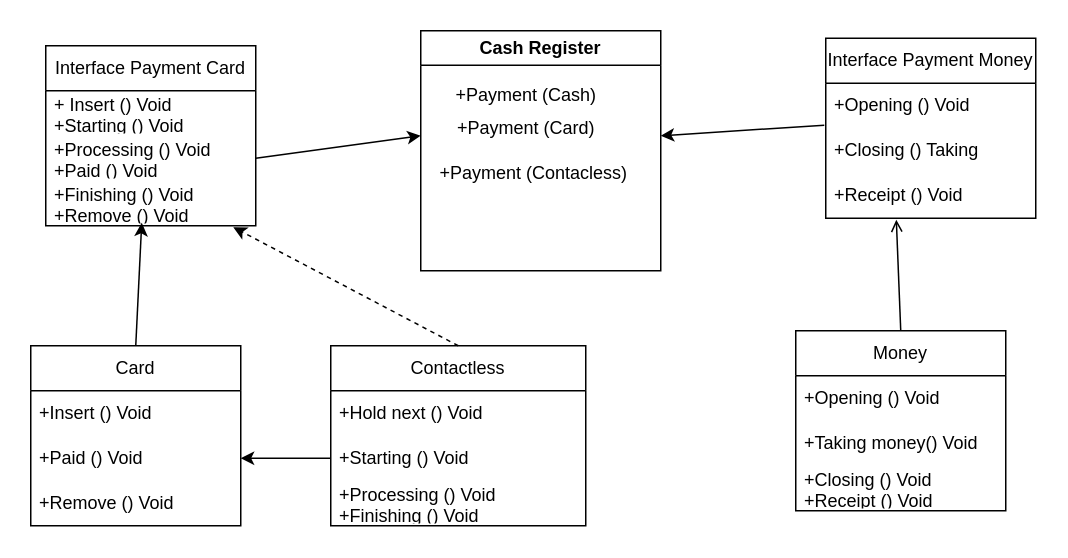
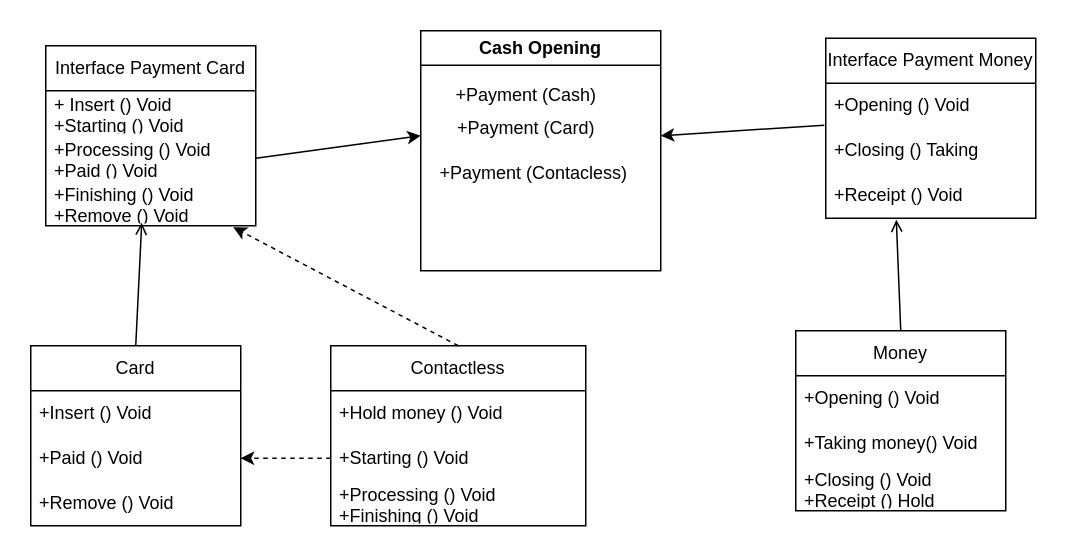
  <mxCell id="0" />
  <mxCell id="1" parent="0" />
- <mxCell id="2" value="Cash Register" style="swimlane;whiteSpace=wrap;html=1;" vertex="1" parent="1"><mxGeometry x="280" y="20" width="160" height="160" as="geometry" /></mxCell>
+ <mxCell id="2" value="Cash Opening" style="swimlane;whiteSpace=wrap;html=1;" vertex="1" parent="1"><mxGeometry x="280" y="20" width="160" height="160" as="geometry" /></mxCell>
  <mxCell id="3" value="+Payment (Cash)" style="text;html=1;align=center;verticalAlign=middle;resizable=0;points=[];autosize=1;strokeColor=none;fillColor=none;" vertex="1" parent="2"><mxGeometry x="10" y="28" width="120" height="30" as="geometry" /></mxCell>
  <mxCell id="4" value="+Payment (Card)" style="text;html=1;align=center;verticalAlign=middle;resizable=0;points=[];autosize=1;strokeColor=none;fillColor=none;" vertex="1" parent="2"><mxGeometry x="10" y="50" width="120" height="30" as="geometry" /></mxCell>
  <mxCell id="5" value="+Payment (Contacless)" style="text;html=1;align=center;verticalAlign=middle;resizable=0;points=[];autosize=1;strokeColor=none;fillColor=none;" vertex="1" parent="2"><mxGeometry y="80" width="150" height="30" as="geometry" /></mxCell>
  <mxCell id="6" value="Card" style="swimlane;fontStyle=0;childLayout=stackLayout;horizontal=1;startSize=30;horizontalStack=0;resizeParent=1;resizeParentMax=0;resizeLast=0;collapsible=1;marginBottom=0;whiteSpace=wrap;html=1;" vertex="1" parent="1"><mxGeometry x="20" y="230" width="140" height="120" as="geometry" /></mxCell>
  <mxCell id="7" value="+Insert () Void" style="text;strokeColor=none;fillColor=none;align=left;verticalAlign=middle;spacingLeft=4;spacingRight=4;overflow=hidden;points=[[0,0.5],[1,0.5]];portConstraint=eastwest;rotatable=0;whiteSpace=wrap;html=1;" vertex="1" parent="6"><mxGeometry y="30" width="140" height="30" as="geometry" /></mxCell>
  <mxCell id="8" value="+Paid () Void" style="text;strokeColor=none;fillColor=none;align=left;verticalAlign=middle;spacingLeft=4;spacingRight=4;overflow=hidden;points=[[0,0.5],[1,0.5]];portConstraint=eastwest;rotatable=0;whiteSpace=wrap;html=1;" vertex="1" parent="6"><mxGeometry y="60" width="140" height="30" as="geometry" /></mxCell>
  <mxCell id="9" value="+Remove () Void" style="text;strokeColor=none;fillColor=none;align=left;verticalAlign=middle;spacingLeft=4;spacingRight=4;overflow=hidden;points=[[0,0.5],[1,0.5]];portConstraint=eastwest;rotatable=0;whiteSpace=wrap;html=1;" vertex="1" parent="6"><mxGeometry y="90" width="140" height="30" as="geometry" /></mxCell>
  <mxCell id="10" value="Money" style="swimlane;fontStyle=0;childLayout=stackLayout;horizontal=1;startSize=30;horizontalStack=0;resizeParent=1;resizeParentMax=0;resizeLast=0;collapsible=1;marginBottom=0;whiteSpace=wrap;html=1;" vertex="1" parent="1"><mxGeometry x="530" y="220" width="140" height="120" as="geometry" /></mxCell>
  <mxCell id="11" value="+Opening () Void" style="text;strokeColor=none;fillColor=none;align=left;verticalAlign=middle;spacingLeft=4;spacingRight=4;overflow=hidden;points=[[0,0.5],[1,0.5]];portConstraint=eastwest;rotatable=0;whiteSpace=wrap;html=1;" vertex="1" parent="10"><mxGeometry y="30" width="140" height="30" as="geometry" /></mxCell>
  <mxCell id="12" value="+Taking money() Void" style="text;strokeColor=none;fillColor=none;align=left;verticalAlign=middle;spacingLeft=4;spacingRight=4;overflow=hidden;points=[[0,0.5],[1,0.5]];portConstraint=eastwest;rotatable=0;whiteSpace=wrap;html=1;" vertex="1" parent="10"><mxGeometry y="60" width="140" height="30" as="geometry" /></mxCell>
- <mxCell id="13" value="+Closing () Void&lt;div&gt;+Receipt&amp;nbsp;&lt;span style=&quot;background-color: initial;&quot;&gt;() Void&lt;/span&gt;&lt;/div&gt;" style="text;strokeColor=none;fillColor=none;align=left;verticalAlign=middle;spacingLeft=4;spacingRight=4;overflow=hidden;points=[[0,0.5],[1,0.5]];portConstraint=eastwest;rotatable=0;whiteSpace=wrap;html=1;" vertex="1" parent="10"><mxGeometry y="90" width="140" height="30" as="geometry" /></mxCell>
+ <mxCell id="13" value="+Closing () Void&lt;div&gt;+Receipt&amp;nbsp;&lt;span style=&quot;background-color: initial;&quot;&gt;() Hold&lt;/span&gt;&lt;/div&gt;" style="text;strokeColor=none;fillColor=none;align=left;verticalAlign=middle;spacingLeft=4;spacingRight=4;overflow=hidden;points=[[0,0.5],[1,0.5]];portConstraint=eastwest;rotatable=0;whiteSpace=wrap;html=1;" vertex="1" parent="10"><mxGeometry y="90" width="140" height="30" as="geometry" /></mxCell>
  <mxCell id="14" value="Contactless" style="swimlane;fontStyle=0;childLayout=stackLayout;horizontal=1;startSize=30;horizontalStack=0;resizeParent=1;resizeParentMax=0;resizeLast=0;collapsible=1;marginBottom=0;whiteSpace=wrap;html=1;" vertex="1" parent="1"><mxGeometry x="220" y="230" width="170" height="120" as="geometry" /></mxCell>
- <mxCell id="15" value="+Hold next () Void" style="text;strokeColor=none;fillColor=none;align=left;verticalAlign=middle;spacingLeft=4;spacingRight=4;overflow=hidden;points=[[0,0.5],[1,0.5]];portConstraint=eastwest;rotatable=0;whiteSpace=wrap;html=1;" vertex="1" parent="14"><mxGeometry y="30" width="170" height="30" as="geometry" /></mxCell>
+ <mxCell id="15" value="+Hold money () Void" style="text;strokeColor=none;fillColor=none;align=left;verticalAlign=middle;spacingLeft=4;spacingRight=4;overflow=hidden;points=[[0,0.5],[1,0.5]];portConstraint=eastwest;rotatable=0;whiteSpace=wrap;html=1;" vertex="1" parent="14"><mxGeometry y="30" width="170" height="30" as="geometry" /></mxCell>
  <mxCell id="16" value="+Starting () Void" style="text;strokeColor=none;fillColor=none;align=left;verticalAlign=middle;spacingLeft=4;spacingRight=4;overflow=hidden;points=[[0,0.5],[1,0.5]];portConstraint=eastwest;rotatable=0;whiteSpace=wrap;html=1;" vertex="1" parent="14"><mxGeometry y="60" width="170" height="30" as="geometry" /></mxCell>
  <mxCell id="17" value="+Processing () Void&lt;div&gt;+Finishing&amp;nbsp;&lt;span style=&quot;background-color: initial;&quot;&gt;() Void&lt;/span&gt;&lt;/div&gt;" style="text;strokeColor=none;fillColor=none;align=left;verticalAlign=middle;spacingLeft=4;spacingRight=4;overflow=hidden;points=[[0,0.5],[1,0.5]];portConstraint=eastwest;rotatable=0;whiteSpace=wrap;html=1;" vertex="1" parent="14"><mxGeometry y="90" width="170" height="30" as="geometry" /></mxCell>
  <mxCell id="18" value="Interface Payment Card&lt;span style=&quot;color: rgba(0, 0, 0, 0); font-family: monospace; font-size: 0px; text-align: start; text-wrap: nowrap;&quot;&gt;%3CmxGraphModel%3E%3Croot%3E%3CmxCell%20id%3D%220%22%2F%3E%3CmxCell%20id%3D%221%22%20parent%3D%220%22%2F%3E%3CmxCell%20id%3D%222%22%20value%3D%22Card%22%20style%3D%22swimlane%3BfontStyle%3D0%3BchildLayout%3DstackLayout%3Bhorizontal%3D1%3BstartSize%3D30%3BhorizontalStack%3D0%3BresizeParent%3D1%3BresizeParentMax%3D0%3BresizeLast%3D0%3Bcollapsible%3D1%3BmarginBottom%3D0%3BwhiteSpace%3Dwrap%3Bhtml%3D1%3B%22%20vertex%3D%221%22%20parent%3D%221%22%3E%3CmxGeometry%20x%3D%2270%22%20y%3D%22190%22%20width%3D%22140%22%20height%3D%22120%22%20as%3D%22geometry%22%2F%3E%3C%2FmxCell%3E%3CmxCell%20id%3D%223%22%20value%3D%22Item%201%22%20style%3D%22text%3BstrokeColor%3Dnone%3BfillColor%3Dnone%3Balign%3Dleft%3BverticalAlign%3Dmiddle%3BspacingLeft%3D4%3BspacingRight%3D4%3Boverflow%3Dhidden%3Bpoints%3D%5B%5B0%2C0.5%5D%2C%5B1%2C0.5%5D%5D%3BportConstraint%3Deastwest%3Brotatable%3D0%3BwhiteSpace%3Dwrap%3Bhtml%3D1%3B%22%20vertex%3D%221%22%20parent%3D%222%22%3E%3CmxGeometry%20y%3D%2230%22%20width%3D%22140%22%20height%3D%2230%22%20as%3D%22geometry%22%2F%3E%3C%2FmxCell%3E%3CmxCell%20id%3D%224%22%20value%3D%22Item%202%22%20style%3D%22text%3BstrokeColor%3Dnone%3BfillColor%3Dnone%3Balign%3Dleft%3BverticalAlign%3Dmiddle%3BspacingLeft%3D4%3BspacingRight%3D4%3Boverflow%3Dhidden%3Bpoints%3D%5B%5B0%2C0.5%5D%2C%5B1%2C0.5%5D%5D%3BportConstraint%3Deastwest%3Brotatable%3D0%3BwhiteSpace%3Dwrap%3Bhtml%3D1%3B%22%20vertex%3D%221%22%20parent%3D%222%22%3E%3CmxGeometry%20y%3D%2260%22%20width%3D%22140%22%20height%3D%2230%22%20as%3D%22geometry%22%2F%3E%3C%2FmxCell%3E%3CmxCell%20id%3D%225%22%20value%3D%22Item%203%22%20style%3D%22text%3BstrokeColor%3Dnone%3BfillColor%3Dnone%3Balign%3Dleft%3BverticalAlign%3Dmiddle%3BspacingLeft%3D4%3BspacingRight%3D4%3Boverflow%3Dhidden%3Bpoints%3D%5B%5B0%2C0.5%5D%2C%5B1%2C0.5%5D%5D%3BportConstraint%3Deastwest%3Brotatable%3D0%3BwhiteSpace%3Dwrap%3Bhtml%3D1%3B%22%20vertex%3D%221%22%20parent%3D%222%22%3E%3CmxGeometry%20y%3D%2290%22%20width%3D%22140%22%20height%3D%2230%22%20as%3D%22geometry%22%2F%3E%3C%2FmxCell%3E%3C%2Froot%3E%3C%2FmxGraphModel%3E&lt;/span&gt;" style="swimlane;fontStyle=0;childLayout=stackLayout;horizontal=1;startSize=30;horizontalStack=0;resizeParent=1;resizeParentMax=0;resizeLast=0;collapsible=1;marginBottom=0;whiteSpace=wrap;html=1;" vertex="1" parent="1"><mxGeometry x="30" y="30" width="140" height="120" as="geometry" /></mxCell>
  <mxCell id="19" value="+ Insert () Void&lt;div&gt;+Starting&amp;nbsp;&lt;span style=&quot;background-color: initial;&quot;&gt;() Void&lt;/span&gt;&lt;/div&gt;" style="text;strokeColor=none;fillColor=none;align=left;verticalAlign=middle;spacingLeft=4;spacingRight=4;overflow=hidden;points=[[0,0.5],[1,0.5]];portConstraint=eastwest;rotatable=0;whiteSpace=wrap;html=1;" vertex="1" parent="18"><mxGeometry y="30" width="140" height="30" as="geometry" /></mxCell>
  <mxCell id="20" value="+Processing () Void&lt;div&gt;+Paid&amp;nbsp;&lt;span style=&quot;background-color: initial;&quot;&gt;() Void&lt;/span&gt;&lt;/div&gt;" style="text;strokeColor=none;fillColor=none;align=left;verticalAlign=middle;spacingLeft=4;spacingRight=4;overflow=hidden;points=[[0,0.5],[1,0.5]];portConstraint=eastwest;rotatable=0;whiteSpace=wrap;html=1;" vertex="1" parent="18"><mxGeometry y="60" width="140" height="30" as="geometry" /></mxCell>
  <mxCell id="21" value="+Finishing () Void&lt;div&gt;+Remove&amp;nbsp;&lt;span style=&quot;background-color: initial;&quot;&gt;() Void&lt;/span&gt;&lt;/div&gt;" style="text;strokeColor=none;fillColor=none;align=left;verticalAlign=middle;spacingLeft=4;spacingRight=4;overflow=hidden;points=[[0,0.5],[1,0.5]];portConstraint=eastwest;rotatable=0;whiteSpace=wrap;html=1;" vertex="1" parent="18"><mxGeometry y="90" width="140" height="30" as="geometry" /></mxCell>
  <mxCell id="22" value="Interface Payment Money&lt;span style=&quot;color: rgba(0, 0, 0, 0); font-family: monospace; font-size: 0px; text-align: start; text-wrap: nowrap;&quot;&gt;%3CmxGraphModel%3E%3Croot%3E%3CmxCell%20id%3D%220%22%2F%3E%3CmxCell%20id%3D%221%22%20parent%3D%220%22%2F%3E%3CmxCell%20id%3D%222%22%20value%3D%22Card%22%20style%3D%22swimlane%3BfontStyle%3D0%3BchildLayout%3DstackLayout%3Bhorizontal%3D1%3BstartSize%3D30%3BhorizontalStack%3D0%3BresizeParent%3D1%3BresizeParentMax%3D0%3BresizeLast%3D0%3Bcollapsible%3D1%3BmarginBottom%3D0%3BwhiteSpace%3Dwrap%3Bhtml%3D1%3B%22%20vertex%3D%221%22%20parent%3D%221%22%3E%3CmxGeometry%20x%3D%2270%22%20y%3D%22190%22%20width%3D%22140%22%20height%3D%22120%22%20as%3D%22geometry%22%2F%3E%3C%2FmxCell%3E%3CmxCell%20id%3D%223%22%20value%3D%22Item%201%22%20style%3D%22text%3BstrokeColor%3Dnone%3BfillColor%3Dnone%3Balign%3Dleft%3BverticalAlign%3Dmiddle%3BspacingLeft%3D4%3BspacingRight%3D4%3Boverflow%3Dhidden%3Bpoints%3D%5B%5B0%2C0.5%5D%2C%5B1%2C0.5%5D%5D%3BportConstraint%3Deastwest%3Brotatable%3D0%3BwhiteSpace%3Dwrap%3Bhtml%3D1%3B%22%20vertex%3D%221%22%20parent%3D%222%22%3E%3CmxGeometry%20y%3D%2230%22%20width%3D%22140%22%20height%3D%2230%22%20as%3D%22geometry%22%2F%3E%3C%2FmxCell%3E%3CmxCell%20id%3D%224%22%20value%3D%22Item%202%22%20style%3D%22text%3BstrokeColor%3Dnone%3BfillColor%3Dnone%3Balign%3Dleft%3BverticalAlign%3Dmiddle%3BspacingLeft%3D4%3BspacingRight%3D4%3Boverflow%3Dhidden%3Bpoints%3D%5B%5B0%2C0.5%5D%2C%5B1%2C0.5%5D%5D%3BportConstraint%3Deastwest%3Brotatable%3D0%3BwhiteSpace%3Dwrap%3Bhtml%3D1%3B%22%20vertex%3D%221%22%20parent%3D%222%22%3E%3CmxGeometry%20y%3D%2260%22%20width%3D%22140%22%20height%3D%2230%22%20as%3D%22geometry%22%2F%3E%3C%2FmxCell%3E%3CmxCell%20id%3D%225%22%20value%3D%22Item%203%22%20style%3D%22text%3BstrokeColor%3Dnone%3BfillColor%3Dnone%3Balign%3Dleft%3BverticalAlign%3Dmiddle%3BspacingLeft%3D4%3BspacingRight%3D4%3Boverflow%3Dhidden%3Bpoints%3D%5B%5B0%2C0.5%5D%2C%5B1%2C0.5%5D%5D%3BportConstraint%3Deastwest%3Brotatable%3D0%3BwhiteSpace%3Dwrap%3Bhtml%3D1%3B%22%20vertex%3D%221%22%20parent%3D%222%22%3E%3CmxGeometry%20y%3D%2290%22%20width%3D%22140%22%20height%3D%2230%22%20as%3D%22geometry%22%2F%3E%3C%2FmxCell%3E%3C%2Froot%3E%3C%2FmxGraphMode&lt;/span&gt;" style="swimlane;fontStyle=0;childLayout=stackLayout;horizontal=1;startSize=30;horizontalStack=0;resizeParent=1;resizeParentMax=0;resizeLast=0;collapsible=1;marginBottom=0;whiteSpace=wrap;html=1;" vertex="1" parent="1"><mxGeometry x="550" y="25" width="140" height="120" as="geometry" /></mxCell>
  <mxCell id="23" value="+Opening () Void" style="text;strokeColor=none;fillColor=none;align=left;verticalAlign=middle;spacingLeft=4;spacingRight=4;overflow=hidden;points=[[0,0.5],[1,0.5]];portConstraint=eastwest;rotatable=0;whiteSpace=wrap;html=1;" vertex="1" parent="22"><mxGeometry y="30" width="140" height="30" as="geometry" /></mxCell>
  <mxCell id="24" value="+Closing () Taking" style="text;strokeColor=none;fillColor=none;align=left;verticalAlign=middle;spacingLeft=4;spacingRight=4;overflow=hidden;points=[[0,0.5],[1,0.5]];portConstraint=eastwest;rotatable=0;whiteSpace=wrap;html=1;" vertex="1" parent="22"><mxGeometry y="60" width="140" height="30" as="geometry" /></mxCell>
  <mxCell id="25" value="+Receipt () Void" style="text;strokeColor=none;fillColor=none;align=left;verticalAlign=middle;spacingLeft=4;spacingRight=4;overflow=hidden;points=[[0,0.5],[1,0.5]];portConstraint=eastwest;rotatable=0;whiteSpace=wrap;html=1;" vertex="1" parent="22"><mxGeometry y="90" width="140" height="30" as="geometry" /></mxCell>
- <mxCell id="26" value="" style="endArrow=classic;html=1;rounded=0;entryX=0.457;entryY=0.933;entryDx=0;entryDy=0;entryPerimeter=0;exitX=0.5;exitY=0;exitDx=0;exitDy=0;" edge="1" parent="1" source="6" target="21"><mxGeometry width="50" height="50" relative="1" as="geometry"><mxPoint x="350" y="280" as="sourcePoint" /><mxPoint x="400" y="230" as="targetPoint" /></mxGeometry></mxCell>
+ <mxCell id="26" value="" style="endArrow=open;html=1;rounded=0;entryX=0.457;entryY=0.933;entryDx=0;entryDy=0;entryPerimeter=0;exitX=0.5;exitY=0;exitDx=0;exitDy=0;" edge="1" parent="1" source="6" target="21"><mxGeometry width="50" height="50" relative="1" as="geometry"><mxPoint x="350" y="280" as="sourcePoint" /><mxPoint x="400" y="230" as="targetPoint" /></mxGeometry></mxCell>
  <mxCell id="27" value="" style="endArrow=classic;html=1;rounded=0;entryX=0.893;entryY=1.033;entryDx=0;entryDy=0;entryPerimeter=0;exitX=0.5;exitY=0;exitDx=0;exitDy=0;dashed=1;" edge="1" parent="1" source="14" target="21"><mxGeometry width="50" height="50" relative="1" as="geometry"><mxPoint x="100" y="240" as="sourcePoint" /><mxPoint x="104" y="158" as="targetPoint" /></mxGeometry></mxCell>
  <mxCell id="28" value="" style="endArrow=open;html=1;rounded=0;entryX=0.336;entryY=1.033;entryDx=0;entryDy=0;entryPerimeter=0;exitX=0.5;exitY=0;exitDx=0;exitDy=0;" edge="1" parent="1" source="10" target="25"><mxGeometry width="50" height="50" relative="1" as="geometry"><mxPoint x="110" y="250" as="sourcePoint" /><mxPoint x="114" y="168" as="targetPoint" /></mxGeometry></mxCell>
  <mxCell id="29" value="" style="endArrow=classic;html=1;rounded=0;exitX=1;exitY=0.5;exitDx=0;exitDy=0;" edge="1" parent="1" source="20"><mxGeometry width="50" height="50" relative="1" as="geometry"><mxPoint x="120" y="260" as="sourcePoint" /><mxPoint x="280" y="90" as="targetPoint" /></mxGeometry></mxCell>
  <mxCell id="30" value="" style="endArrow=classic;html=1;rounded=0;exitX=-0.007;exitY=0.933;exitDx=0;exitDy=0;exitPerimeter=0;" edge="1" parent="1" source="23"><mxGeometry width="50" height="50" relative="1" as="geometry"><mxPoint x="130" y="270" as="sourcePoint" /><mxPoint x="440" y="90" as="targetPoint" /></mxGeometry></mxCell>
- <mxCell id="31" value="" style="endArrow=classic;html=1;rounded=0;entryX=1;entryY=0.5;entryDx=0;entryDy=0;exitX=0;exitY=0.5;exitDx=0;exitDy=0;" edge="1" parent="1" source="16" target="8"><mxGeometry width="50" height="50" relative="1" as="geometry"><mxPoint x="140" y="280" as="sourcePoint" /><mxPoint x="144" y="198" as="targetPoint" /></mxGeometry></mxCell>
+ <mxCell id="31" value="" style="endArrow=classic;html=1;rounded=0;entryX=1;entryY=0.5;entryDx=0;entryDy=0;exitX=0;exitY=0.5;exitDx=0;exitDy=0;dashed=1;" edge="1" parent="1" source="16" target="8"><mxGeometry width="50" height="50" relative="1" as="geometry"><mxPoint x="140" y="280" as="sourcePoint" /><mxPoint x="144" y="198" as="targetPoint" /></mxGeometry></mxCell>
